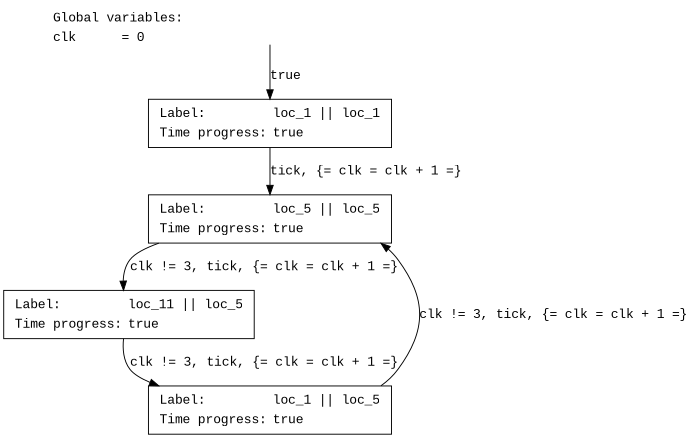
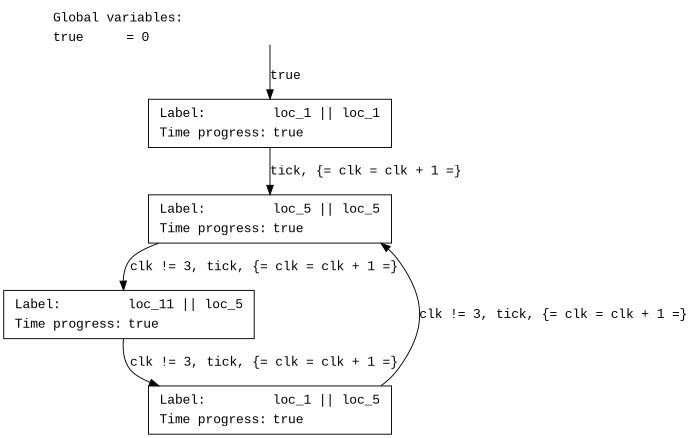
  digraph {
    rankdir=TB
    fontname="Liberation Mono"
    node [fillcolor=white shape=box style=filled fontname="Liberation Mono"]
    edge [fontname="Liberation Mono"]
-   n1 [fillcolor=transparent label=<<table border="0"><tr><td align="left" valign="top" colspan="2">Global variables:</td></tr><tr><td align="left" valign="top">clk</td><td align="left" valign="top" balign="left">= 0</td></tr></table>> shape=plaintext]
+   n1 [fillcolor=transparent label=<<table border="0"><tr><td align="left" valign="top" colspan="2">Global variables:</td></tr><tr><td align="left" valign="top">true</td><td align="left" valign="top" balign="left">= 0</td></tr></table>> shape=plaintext]
    n2 [label=<<table border="0"><tr><td align="left" valign="top">Label:</td><td align="left" valign="top" balign="left">loc_1 || loc_1</td></tr><tr><td align="left" valign="top">Time progress:</td><td align="left" valign="top" balign="left">true</td></tr></table>>]
    n3 [label=<<table border="0"><tr><td align="left" valign="top">Label:</td><td align="left" valign="top" balign="left">loc_5 || loc_5</td></tr><tr><td align="left" valign="top">Time progress:</td><td align="left" valign="top" balign="left">true</td></tr></table>>]
    n4 [label=<<table border="0"><tr><td align="left" valign="top">Label:</td><td align="left" valign="top" balign="left">loc_11 || loc_5</td></tr><tr><td align="left" valign="top">Time progress:</td><td align="left" valign="top" balign="left">true</td></tr></table>>]
    n5 [label=<<table border="0"><tr><td align="left" valign="top">Label:</td><td align="left" valign="top" balign="left">loc_1 || loc_5</td></tr><tr><td align="left" valign="top">Time progress:</td><td align="left" valign="top" balign="left">true</td></tr></table>>]
    _____initial4 [shape=none style=invisible]
    n2 -> n3 [label=<tick, {= clk = clk + 1 =}<br align="left" />>]
    n3 -> n4 [label=<clk != 3, tick, {= clk = clk + 1 =}<br align="left" />>]
    n4 -> n5 [label=<clk != 3, tick, {= clk = clk + 1 =}<br align="left" />>]
    n5 -> n3 [label=<clk != 3, tick, {= clk = clk + 1 =}<br align="left" />>]
    _____initial4 -> n2 [label=<true<br align="left" />>]
  }
